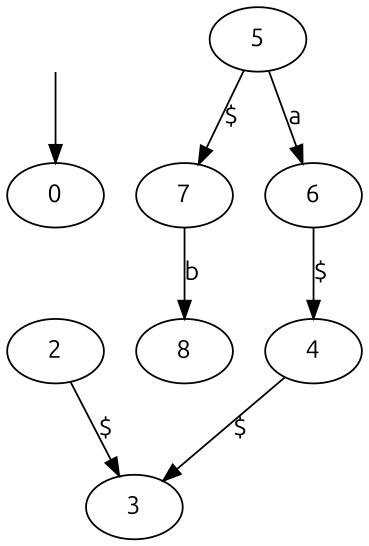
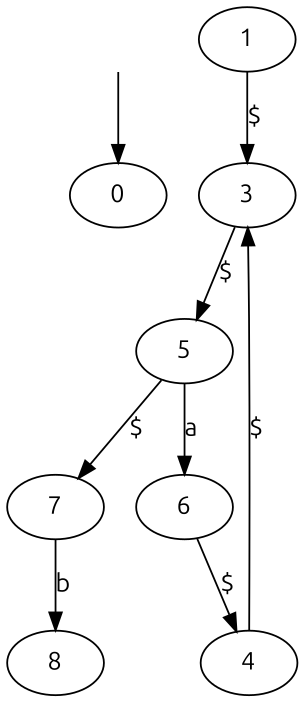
  digraph {
    fontname=Ubuntu
    node [fontname=Ubuntu]
    edge [fontname=Ubuntu weight="$"]
    "" [shape=none]
    0
-   2
+   2 [label=1]
    3
    5
    7
    6
    8
    4
    "" -> 0 [weight=""]
    2 -> 3 [label="$"]
+   3 -> 5 [label="$"]
    5 -> 7 [label="$"]
    5 -> 6 [label=a weight=a]
    7 -> 8 [label=b weight=b]
    6 -> 4 [label="$"]
    4 -> 3 [label="$"]
  }
